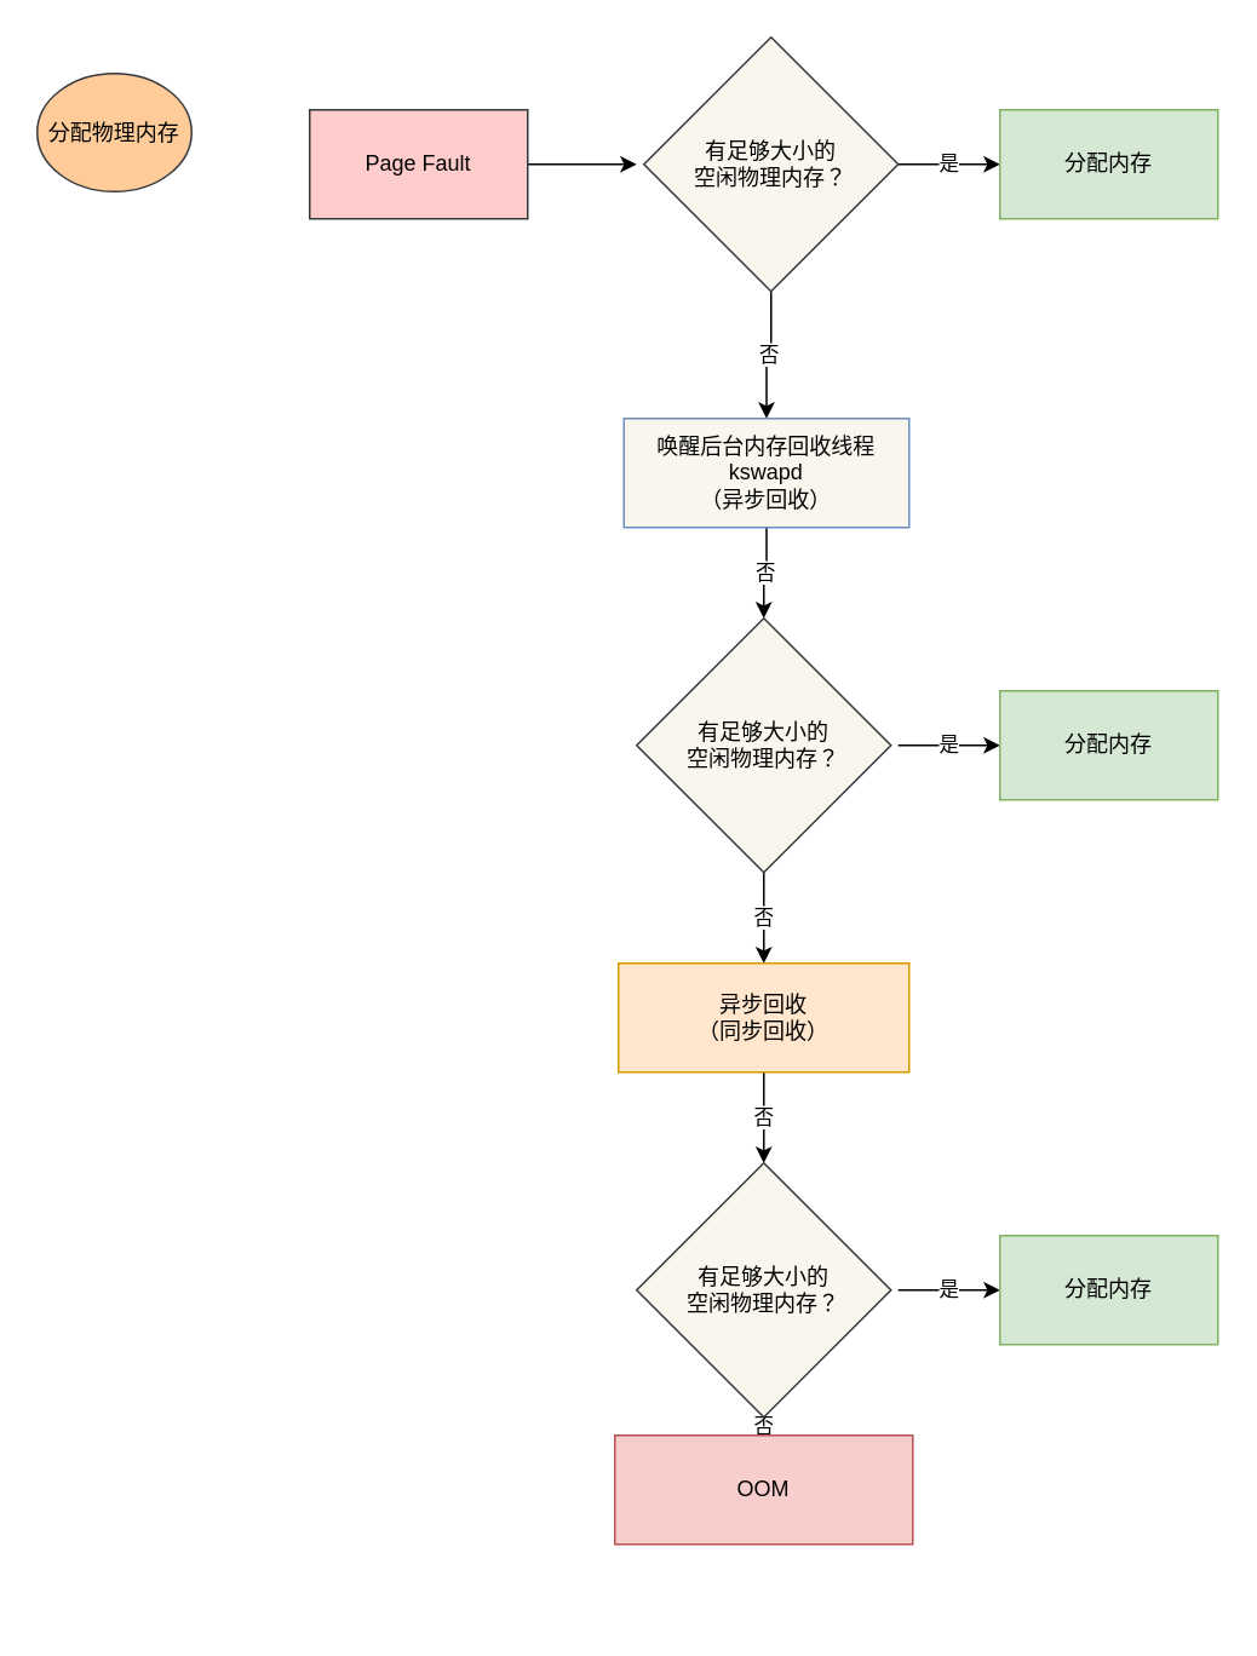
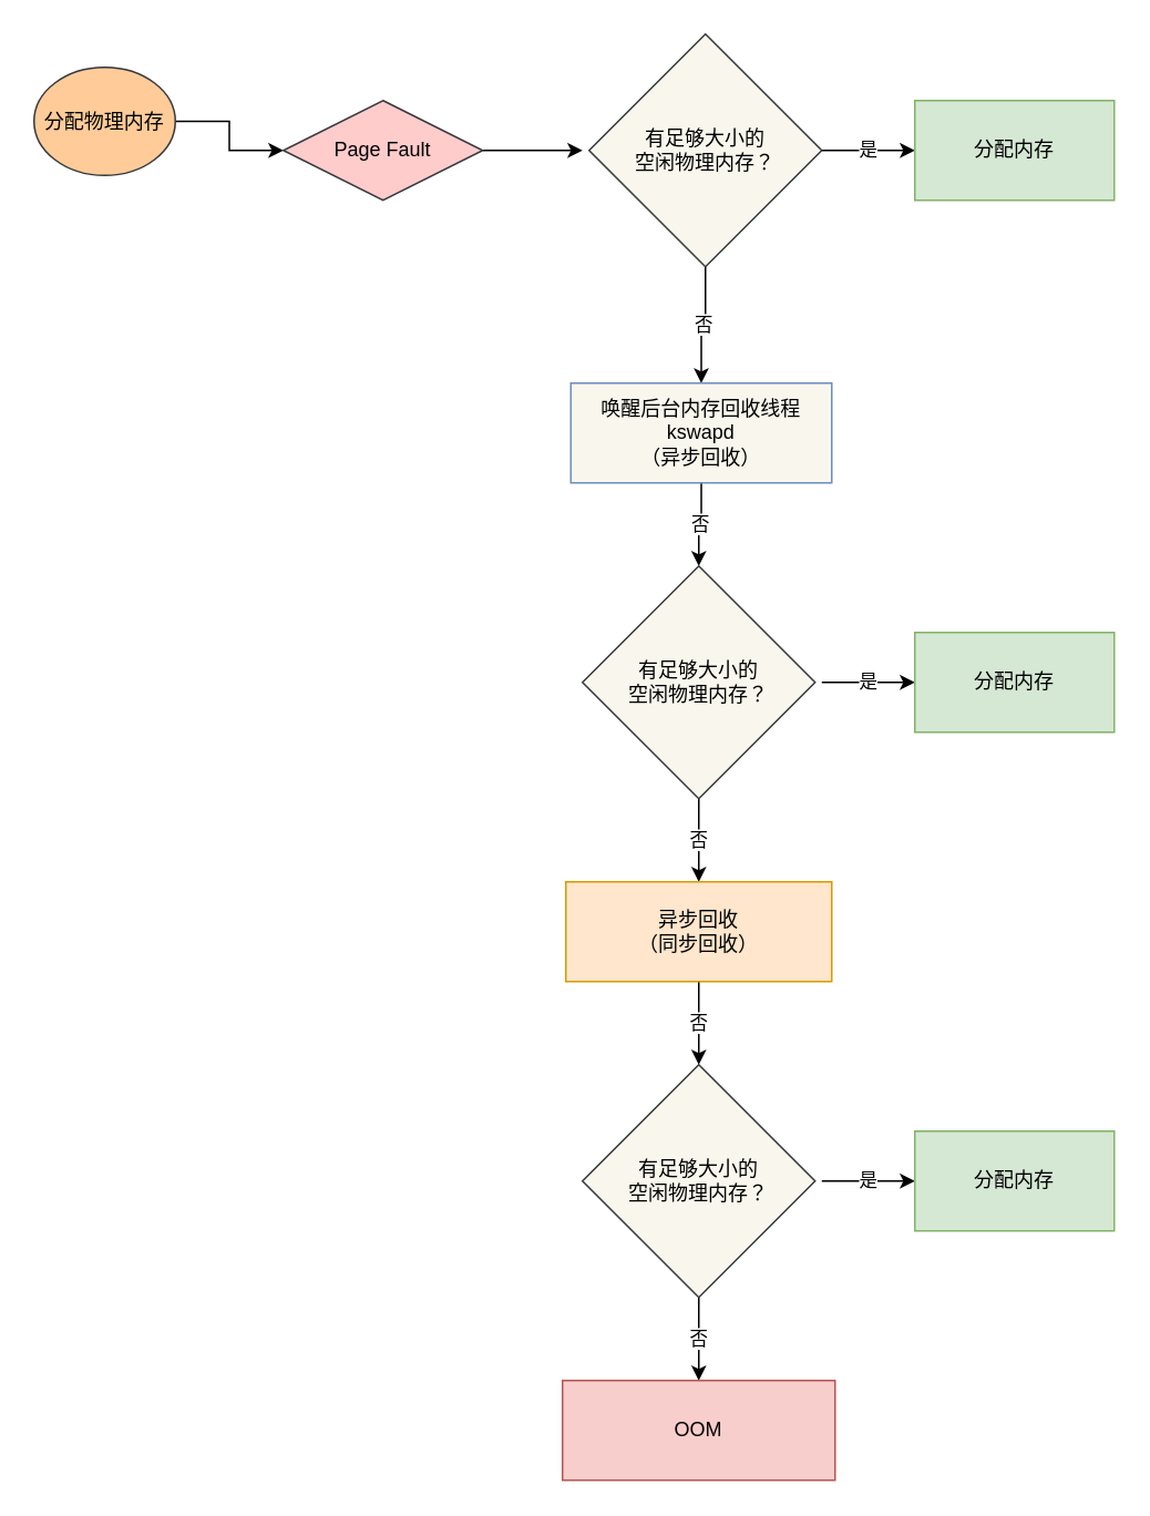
  <mxCell id="0" />
  <mxCell id="1" parent="0" />
+ <mxCell id="2" style="edgeStyle=orthogonalEdgeStyle;rounded=0;orthogonalLoop=1;jettySize=auto;html=1;entryX=0;entryY=0.5;entryDx=0;entryDy=0;" edge="1" parent="1" source="3" target="5"><mxGeometry relative="1" as="geometry" /></mxCell>
  <mxCell id="3" value="&lt;font style=&quot;vertical-align: inherit;&quot;&gt;&lt;font style=&quot;vertical-align: inherit;&quot;&gt;分配物理内存&lt;/font&gt;&lt;/font&gt;" style="ellipse;whiteSpace=wrap;html=1;aspect=fixed;fillColor=#ffcc99;strokeColor=#36393d;" vertex="1" parent="1"><mxGeometry x="20" y="40" width="85" height="65" as="geometry" /></mxCell>
  <mxCell id="4" style="edgeStyle=orthogonalEdgeStyle;rounded=0;orthogonalLoop=1;jettySize=auto;html=1;" edge="1" parent="1" source="5"><mxGeometry relative="1" as="geometry"><mxPoint x="350" y="90" as="targetPoint" /></mxGeometry></mxCell>
- <mxCell id="5" value="&lt;font style=&quot;vertical-align: inherit;&quot;&gt;&lt;font style=&quot;vertical-align: inherit;&quot;&gt;Page Fault&lt;/font&gt;&lt;/font&gt;" style="rounded=0;whiteSpace=wrap;html=1;fillColor=#ffcccc;strokeColor=#36393d;" vertex="1" parent="1"><mxGeometry x="170" y="60" width="120" height="60" as="geometry" /></mxCell>
+ <mxCell id="5" value="&lt;font style=&quot;vertical-align: inherit;&quot;&gt;&lt;font style=&quot;vertical-align: inherit;&quot;&gt;Page Fault&lt;/font&gt;&lt;/font&gt;" style="rhombus;whiteSpace=wrap;html=1;fillColor=#ffcccc;strokeColor=#36393d;" vertex="1" parent="1"><mxGeometry x="170" y="60" width="120" height="60" as="geometry" /></mxCell>
  <mxCell id="6" value="否" style="edgeStyle=orthogonalEdgeStyle;rounded=0;orthogonalLoop=1;jettySize=auto;html=1;" edge="1" parent="1" source="8" target="10"><mxGeometry relative="1" as="geometry" /></mxCell>
  <mxCell id="7" value="是" style="edgeStyle=orthogonalEdgeStyle;rounded=0;orthogonalLoop=1;jettySize=auto;html=1;" edge="1" parent="1" source="8"><mxGeometry relative="1" as="geometry"><mxPoint x="550" y="90" as="targetPoint" /></mxGeometry></mxCell>
  <mxCell id="8" value="有足够大小的&lt;br&gt;空闲物理内存？" style="rhombus;whiteSpace=wrap;html=1;fillColor=#f9f7ed;strokeColor=#36393d;" vertex="1" parent="1"><mxGeometry x="354" y="20" width="140" height="140" as="geometry" /></mxCell>
  <mxCell id="9" value="否" style="edgeStyle=orthogonalEdgeStyle;rounded=0;orthogonalLoop=1;jettySize=auto;html=1;" edge="1" parent="1" source="10" target="12"><mxGeometry relative="1" as="geometry" /></mxCell>
  <mxCell id="10" value="唤醒后台内存回收线程 kswapd&lt;br&gt;（异步回收）" style="rounded=0;whiteSpace=wrap;html=1;fillColor=#f9f7ed;strokeColor=#6c8ebf;" vertex="1" parent="1"><mxGeometry x="343" y="230" width="157" height="60" as="geometry" /></mxCell>
  <mxCell id="11" value="否" style="edgeStyle=orthogonalEdgeStyle;rounded=0;orthogonalLoop=1;jettySize=auto;html=1;entryX=0.5;entryY=0;entryDx=0;entryDy=0;" edge="1" parent="1" source="12" target="14"><mxGeometry relative="1" as="geometry" /></mxCell>
  <mxCell id="12" value="有足够大小的&lt;br&gt;空闲物理内存？" style="rhombus;whiteSpace=wrap;html=1;fillColor=#f9f7ed;strokeColor=#36393d;" vertex="1" parent="1"><mxGeometry x="350" y="340" width="140" height="140" as="geometry" /></mxCell>
  <mxCell id="13" value="否" style="edgeStyle=orthogonalEdgeStyle;rounded=0;orthogonalLoop=1;jettySize=auto;html=1;entryX=0.5;entryY=0;entryDx=0;entryDy=0;" edge="1" parent="1" source="14" target="16"><mxGeometry relative="1" as="geometry" /></mxCell>
  <mxCell id="14" value="异步回收&lt;br&gt;（同步回收）" style="rounded=0;whiteSpace=wrap;html=1;fillColor=#ffe6cc;strokeColor=#d79b00;" vertex="1" parent="1"><mxGeometry x="340" y="530" width="160" height="60" as="geometry" /></mxCell>
  <mxCell id="15" value="否" style="edgeStyle=orthogonalEdgeStyle;rounded=0;orthogonalLoop=1;jettySize=auto;html=1;entryX=0.5;entryY=0;entryDx=0;entryDy=0;" edge="1" parent="1" source="16" target="17"><mxGeometry relative="1" as="geometry" /></mxCell>
  <mxCell id="16" value="有足够大小的&lt;br&gt;空闲物理内存？" style="rhombus;whiteSpace=wrap;html=1;fillColor=#f9f7ed;strokeColor=#36393d;" vertex="1" parent="1"><mxGeometry x="350" y="640" width="140" height="140" as="geometry" /></mxCell>
- <mxCell id="17" value="OOM" style="rounded=0;whiteSpace=wrap;html=1;fillColor=#f8cecc;strokeColor=#b85450;" vertex="1" parent="1"><mxGeometry x="338" y="790" width="164" height="60" as="geometry" /></mxCell>
+ <mxCell id="17" value="OOM" style="rounded=0;whiteSpace=wrap;html=1;fillColor=#f8cecc;strokeColor=#b85450;" vertex="1" parent="1"><mxGeometry x="338" y="830" width="164" height="60" as="geometry" /></mxCell>
  <mxCell id="18" value="分配内存" style="rounded=0;whiteSpace=wrap;html=1;fillColor=#d5e8d4;strokeColor=#82b366;" vertex="1" parent="1"><mxGeometry x="550" y="60" width="120" height="60" as="geometry" /></mxCell>
  <mxCell id="19" value="是" style="edgeStyle=orthogonalEdgeStyle;rounded=0;orthogonalLoop=1;jettySize=auto;html=1;" edge="1" parent="1"><mxGeometry relative="1" as="geometry"><mxPoint x="550" y="410" as="targetPoint" /><mxPoint x="494" y="410" as="sourcePoint" /></mxGeometry></mxCell>
  <mxCell id="20" value="分配内存" style="rounded=0;whiteSpace=wrap;html=1;fillColor=#d5e8d4;strokeColor=#82b366;" vertex="1" parent="1"><mxGeometry x="550" y="380" width="120" height="60" as="geometry" /></mxCell>
  <mxCell id="21" value="是" style="edgeStyle=orthogonalEdgeStyle;rounded=0;orthogonalLoop=1;jettySize=auto;html=1;" edge="1" parent="1"><mxGeometry relative="1" as="geometry"><mxPoint x="550" y="710" as="targetPoint" /><mxPoint x="494" y="710" as="sourcePoint" /></mxGeometry></mxCell>
  <mxCell id="22" value="分配内存" style="rounded=0;whiteSpace=wrap;html=1;fillColor=#d5e8d4;strokeColor=#82b366;" vertex="1" parent="1"><mxGeometry x="550" y="680" width="120" height="60" as="geometry" /></mxCell>
